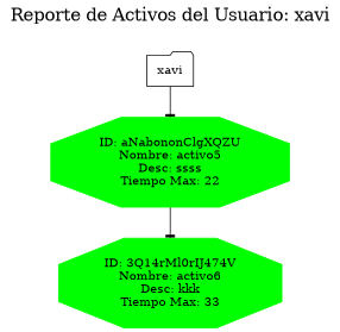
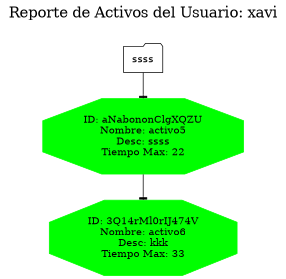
  digraph {
    fontsize=20
    label="Reporte de Activos del Usuario: xavi"
    labelloc=t
    rankdir=TB
    node [shape=octagon color=green fillcolor=green style=filled]
    edge [arrowhead=tee]
-   n1 [label=xavi shape=folder color="" fillcolor="" style=""]
+   n1 [label=ssss shape=folder color="" fillcolor="" style=""]
    n2 [label="ID: aNabononClgXQZU\nNombre: activo5\nDesc: ssss\nTiempo Max: 22"]
    n3 [label="ID: 3Q14rMl0rIJ474V\nNombre: activo6\nDesc: kkk\nTiempo Max: 33"]
    n1 -> n2
    n2 -> n3
  }
